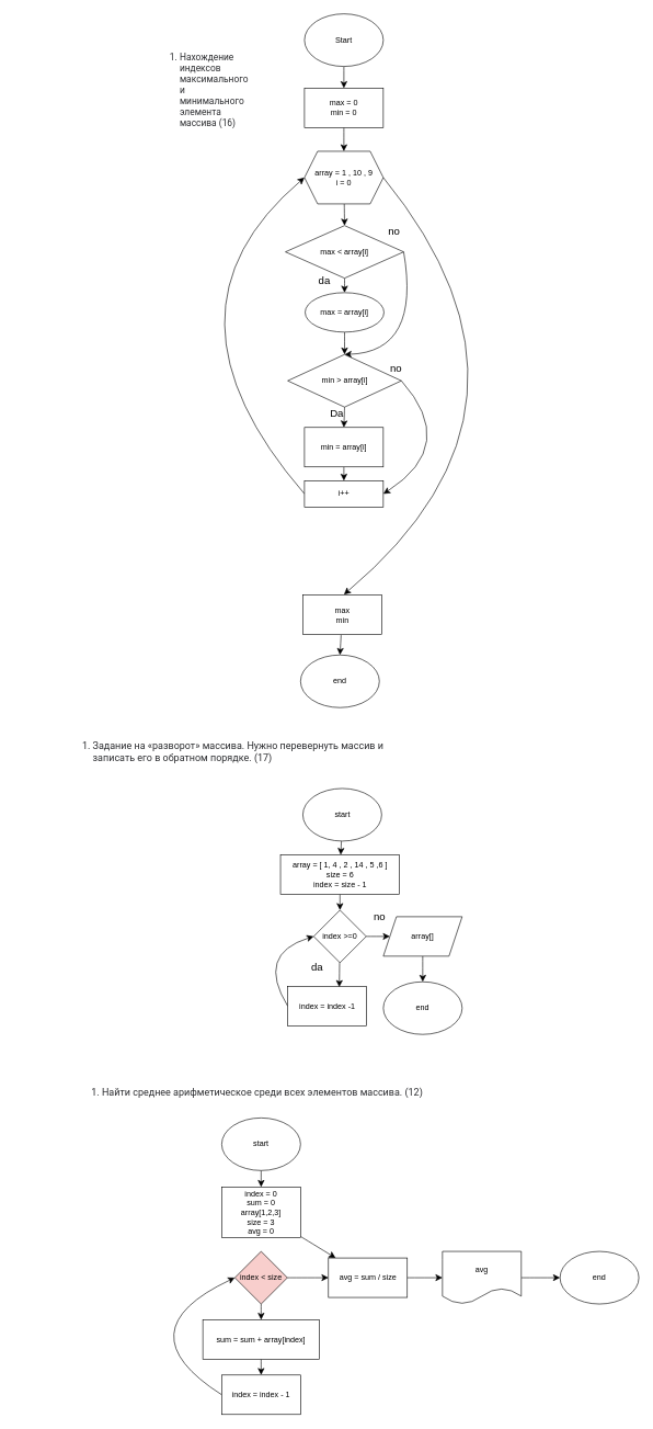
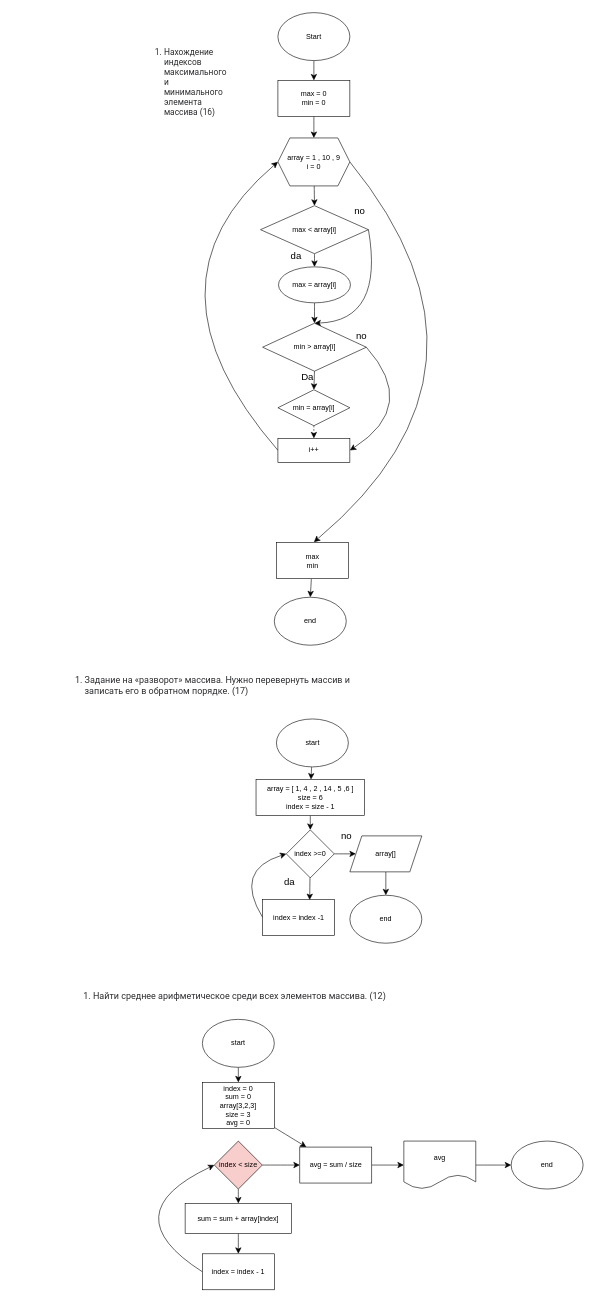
  <mxCell id="0" />
  <mxCell id="1" parent="0" />
  <mxCell id="2" value="&lt;ol style=&quot;box-sizing: border-box; margin-top: 0px; margin-bottom: 10px; color: rgb(44, 45, 48); font-family: Onest, Roboto, &amp;quot;San Francisco&amp;quot;, &amp;quot;Helvetica Neue&amp;quot;, Helvetica, Arial; font-size: 14px; text-align: start; text-wrap: wrap;&quot;&gt;&lt;li style=&quot;box-sizing: border-box;&quot;&gt;Нахождение индексов максимального и минимального элемента массива (16)&lt;/li&gt;&lt;/ol&gt;" style="text;html=1;align=center;verticalAlign=middle;resizable=0;points=[];autosize=1;strokeColor=none;fillColor=none;fontSize=16;" vertex="1" parent="1"><mxGeometry x="20" y="121" width="569" height="39" as="geometry" /></mxCell>
  <mxCell id="3" style="edgeStyle=none;curved=1;rounded=0;orthogonalLoop=1;jettySize=auto;html=1;fontSize=12;startSize=8;endSize=8;" edge="1" parent="1" source="4" target="6"><mxGeometry relative="1" as="geometry" /></mxCell>
  <mxCell id="4" value="Start" style="ellipse;whiteSpace=wrap;html=1;" vertex="1" parent="1"><mxGeometry x="463" y="20" width="120" height="80" as="geometry" /></mxCell>
  <mxCell id="5" style="edgeStyle=none;curved=1;rounded=0;orthogonalLoop=1;jettySize=auto;html=1;entryX=0.5;entryY=0;entryDx=0;entryDy=0;fontSize=12;startSize=8;endSize=8;" edge="1" parent="1" source="6" target="9"><mxGeometry relative="1" as="geometry" /></mxCell>
  <mxCell id="6" value="max = 0&lt;div&gt;min = 0&lt;/div&gt;" style="rounded=0;whiteSpace=wrap;html=1;" vertex="1" parent="1"><mxGeometry x="463" y="133" width="120" height="60" as="geometry" /></mxCell>
  <mxCell id="7" style="edgeStyle=none;curved=1;rounded=0;orthogonalLoop=1;jettySize=auto;html=1;entryX=0.5;entryY=0;entryDx=0;entryDy=0;fontSize=12;startSize=8;endSize=8;" edge="1" parent="1" source="9" target="12"><mxGeometry relative="1" as="geometry" /></mxCell>
  <mxCell id="8" style="edgeStyle=none;curved=1;rounded=0;orthogonalLoop=1;jettySize=auto;html=1;fontSize=12;startSize=8;endSize=8;exitX=1;exitY=0.5;exitDx=0;exitDy=0;" edge="1" parent="1" source="9"><mxGeometry relative="1" as="geometry"><mxPoint x="523" y="903" as="targetPoint" /><Array as="points"><mxPoint x="865" y="615" /></Array></mxGeometry></mxCell>
  <mxCell id="9" value="array = 1 , 10 , 9&lt;div&gt;i = 0&lt;/div&gt;" style="shape=hexagon;perimeter=hexagonPerimeter2;whiteSpace=wrap;html=1;fixedSize=1;" vertex="1" parent="1"><mxGeometry x="463" y="229" width="120" height="80" as="geometry" /></mxCell>
  <mxCell id="10" style="edgeStyle=none;curved=1;rounded=0;orthogonalLoop=1;jettySize=auto;html=1;exitX=0.5;exitY=1;exitDx=0;exitDy=0;entryX=0.5;entryY=0;entryDx=0;entryDy=0;fontSize=12;startSize=8;endSize=8;" edge="1" parent="1" source="12" target="14"><mxGeometry relative="1" as="geometry" /></mxCell>
  <mxCell id="11" style="edgeStyle=none;curved=1;rounded=0;orthogonalLoop=1;jettySize=auto;html=1;exitX=1;exitY=0.5;exitDx=0;exitDy=0;fontSize=12;startSize=8;endSize=8;entryX=0.5;entryY=0;entryDx=0;entryDy=0;" edge="1" parent="1" source="12" target="17"><mxGeometry relative="1" as="geometry"><mxPoint x="605" y="533" as="targetPoint" /><Array as="points"><mxPoint x="640" y="534" /></Array></mxGeometry></mxCell>
  <mxCell id="12" value="max &amp;lt; array[i]" style="rhombus;whiteSpace=wrap;html=1;" vertex="1" parent="1"><mxGeometry x="434" y="342" width="180" height="80" as="geometry" /></mxCell>
  <mxCell id="13" style="edgeStyle=none;curved=1;rounded=0;orthogonalLoop=1;jettySize=auto;html=1;exitX=0.5;exitY=1;exitDx=0;exitDy=0;fontSize=12;startSize=8;endSize=8;" edge="1" parent="1" source="14" target="17"><mxGeometry relative="1" as="geometry" /></mxCell>
  <mxCell id="14" value="max = array[i]" style="ellipse;whiteSpace=wrap;html=1;" vertex="1" parent="1"><mxGeometry x="464" y="444" width="120" height="60" as="geometry" /></mxCell>
  <mxCell id="15" style="edgeStyle=none;curved=1;rounded=0;orthogonalLoop=1;jettySize=auto;html=1;exitX=0.5;exitY=1;exitDx=0;exitDy=0;entryX=0.5;entryY=0;entryDx=0;entryDy=0;fontSize=12;startSize=8;endSize=8;" edge="1" parent="1" source="17" target="19"><mxGeometry relative="1" as="geometry" /></mxCell>
  <mxCell id="16" style="edgeStyle=none;curved=1;rounded=0;orthogonalLoop=1;jettySize=auto;html=1;entryX=1;entryY=0.5;entryDx=0;entryDy=0;fontSize=12;startSize=8;endSize=8;exitX=1;exitY=0.5;exitDx=0;exitDy=0;" edge="1" parent="1" source="17" target="21"><mxGeometry relative="1" as="geometry"><Array as="points"><mxPoint x="698" y="676" /></Array></mxGeometry></mxCell>
  <mxCell id="17" value="min &amp;gt; array[i]" style="rhombus;whiteSpace=wrap;html=1;" vertex="1" parent="1"><mxGeometry x="437.5" y="538" width="173" height="80" as="geometry" /></mxCell>
- <mxCell id="18" style="edgeStyle=none;curved=1;rounded=0;orthogonalLoop=1;jettySize=auto;html=1;fontSize=12;startSize=8;endSize=8;" edge="1" parent="1" source="19" target="21"><mxGeometry relative="1" as="geometry" /></mxCell>
- <mxCell id="19" value="min = array[i]" style="rounded=0;whiteSpace=wrap;html=1;" vertex="1" parent="1"><mxGeometry x="463" y="649" width="120" height="60" as="geometry" /></mxCell>
+ <mxCell id="18" style="edgeStyle=none;curved=1;rounded=0;orthogonalLoop=1;jettySize=auto;html=1;fontSize=12;startSize=8;endSize=8;dashed=1;" edge="1" parent="1" source="19" target="21"><mxGeometry relative="1" as="geometry" /></mxCell>
+ <mxCell id="19" value="min = array[i]" style="rhombus;whiteSpace=wrap;html=1;" vertex="1" parent="1"><mxGeometry x="463" y="649" width="120" height="60" as="geometry" /></mxCell>
  <mxCell id="20" style="edgeStyle=none;curved=1;rounded=0;orthogonalLoop=1;jettySize=auto;html=1;entryX=0;entryY=0.5;entryDx=0;entryDy=0;fontSize=12;startSize=8;endSize=8;exitX=0;exitY=0.5;exitDx=0;exitDy=0;" edge="1" parent="1" source="21" target="9"><mxGeometry relative="1" as="geometry"><mxPoint x="461" y="760" as="sourcePoint" /><Array as="points"><mxPoint x="223" y="473" /></Array></mxGeometry></mxCell>
  <mxCell id="21" value="i++" style="rounded=0;whiteSpace=wrap;html=1;" vertex="1" parent="1"><mxGeometry x="463" y="730" width="120" height="40" as="geometry" /></mxCell>
  <mxCell id="22" value="Da" style="text;html=1;align=center;verticalAlign=middle;resizable=0;points=[];autosize=1;strokeColor=none;fillColor=none;fontSize=16;" vertex="1" parent="1"><mxGeometry x="492.5" y="612.5" width="38" height="31" as="geometry" /></mxCell>
  <mxCell id="23" value="da" style="text;html=1;align=center;verticalAlign=middle;resizable=0;points=[];autosize=1;strokeColor=none;fillColor=none;fontSize=16;" vertex="1" parent="1"><mxGeometry x="474.5" y="410.5" width="36" height="31" as="geometry" /></mxCell>
  <mxCell id="24" value="no" style="text;html=1;align=center;verticalAlign=middle;resizable=0;points=[];autosize=1;strokeColor=none;fillColor=none;fontSize=16;" vertex="1" parent="1"><mxGeometry x="580.5" y="334.5" width="36" height="31" as="geometry" /></mxCell>
  <mxCell id="25" value="no" style="text;html=1;align=center;verticalAlign=middle;resizable=0;points=[];autosize=1;strokeColor=none;fillColor=none;fontSize=16;" vertex="1" parent="1"><mxGeometry x="583.5" y="542.5" width="36" height="31" as="geometry" /></mxCell>
  <mxCell id="26" style="edgeStyle=none;curved=1;rounded=0;orthogonalLoop=1;jettySize=auto;html=1;entryX=0.5;entryY=0;entryDx=0;entryDy=0;fontSize=12;startSize=8;endSize=8;" edge="1" parent="1" source="27" target="28"><mxGeometry relative="1" as="geometry" /></mxCell>
  <mxCell id="27" value="max&lt;div&gt;min&lt;/div&gt;" style="rounded=0;whiteSpace=wrap;html=1;" vertex="1" parent="1"><mxGeometry x="460.5" y="904" width="120" height="60" as="geometry" /></mxCell>
  <mxCell id="28" value="end" style="ellipse;whiteSpace=wrap;html=1;" vertex="1" parent="1"><mxGeometry x="457" y="995" width="120" height="80" as="geometry" /></mxCell>
  <mxCell id="29" value="&lt;ol style=&quot;box-sizing: border-box; margin-top: 0px; margin-bottom: 10px; color: rgb(44, 45, 48); font-family: Onest, Roboto, &amp;quot;San Francisco&amp;quot;, &amp;quot;Helvetica Neue&amp;quot;, Helvetica, Arial; font-size: 15px; font-style: normal; font-variant-ligatures: normal; font-variant-caps: normal; font-weight: 400; letter-spacing: normal; orphans: 2; text-align: start; text-indent: 0px; text-transform: none; widows: 2; word-spacing: 0px; -webkit-text-stroke-width: 0px; white-space: normal; background-color: rgb(255, 255, 255); text-decoration-thickness: initial; text-decoration-style: initial; text-decoration-color: initial;&quot;&gt;&lt;li style=&quot;box-sizing: border-box;&quot;&gt;Задание на «разворот» массива. Нужно перевернуть массив и записать его в обратном порядке. (17)&lt;/li&gt;&lt;/ol&gt;&lt;br class=&quot;Apple-interchange-newline&quot;&gt;" style="text;whiteSpace=wrap;html=1;" vertex="1" parent="1"><mxGeometry x="99" y="1118" width="550" height="82" as="geometry" /></mxCell>
  <mxCell id="30" style="edgeStyle=none;curved=1;rounded=0;orthogonalLoop=1;jettySize=auto;html=1;fontSize=12;startSize=8;endSize=8;" edge="1" parent="1" source="31" target="33"><mxGeometry relative="1" as="geometry" /></mxCell>
  <mxCell id="31" value="start" style="ellipse;whiteSpace=wrap;html=1;" vertex="1" parent="1"><mxGeometry x="460.5" y="1198" width="120" height="80" as="geometry" /></mxCell>
  <mxCell id="32" style="edgeStyle=none;curved=1;rounded=0;orthogonalLoop=1;jettySize=auto;html=1;fontSize=12;startSize=8;endSize=8;" edge="1" parent="1" source="33" target="35"><mxGeometry relative="1" as="geometry" /></mxCell>
  <mxCell id="33" value="array = [ 1, 4 , 2 , 14 , 5 ,6 ]&lt;div&gt;size = 6&lt;/div&gt;&lt;div&gt;index = size - 1&lt;/div&gt;" style="rounded=0;whiteSpace=wrap;html=1;" vertex="1" parent="1"><mxGeometry x="426.5" y="1299" width="181" height="60" as="geometry" /></mxCell>
  <mxCell id="34" style="edgeStyle=none;curved=1;rounded=0;orthogonalLoop=1;jettySize=auto;html=1;entryX=0;entryY=0.5;entryDx=0;entryDy=0;fontSize=12;startSize=8;endSize=8;" edge="1" parent="1" source="35" target="37"><mxGeometry relative="1" as="geometry" /></mxCell>
  <mxCell id="35" value="index &amp;gt;=0" style="rhombus;whiteSpace=wrap;html=1;" vertex="1" parent="1"><mxGeometry x="477" y="1383" width="80" height="80" as="geometry" /></mxCell>
  <mxCell id="36" style="edgeStyle=none;curved=1;rounded=0;orthogonalLoop=1;jettySize=auto;html=1;fontSize=12;startSize=8;endSize=8;" edge="1" parent="1" source="37" target="38"><mxGeometry relative="1" as="geometry" /></mxCell>
  <mxCell id="37" value="array[]" style="shape=parallelogram;perimeter=parallelogramPerimeter;whiteSpace=wrap;html=1;fixedSize=1;" vertex="1" parent="1"><mxGeometry x="583" y="1393" width="120" height="60" as="geometry" /></mxCell>
  <mxCell id="38" value="end" style="ellipse;whiteSpace=wrap;html=1;" vertex="1" parent="1"><mxGeometry x="583" y="1492" width="120" height="80" as="geometry" /></mxCell>
  <mxCell id="39" style="edgeStyle=none;curved=1;rounded=0;orthogonalLoop=1;jettySize=auto;html=1;exitX=0;exitY=0.5;exitDx=0;exitDy=0;entryX=0;entryY=0.5;entryDx=0;entryDy=0;fontSize=12;startSize=8;endSize=8;" edge="1" parent="1" source="40" target="35"><mxGeometry relative="1" as="geometry"><Array as="points"><mxPoint x="389" y="1450" /></Array></mxGeometry></mxCell>
  <mxCell id="40" value="index = index -1" style="rounded=0;whiteSpace=wrap;html=1;" vertex="1" parent="1"><mxGeometry x="437.5" y="1499" width="120" height="60" as="geometry" /></mxCell>
  <mxCell id="41" style="edgeStyle=none;curved=1;rounded=0;orthogonalLoop=1;jettySize=auto;html=1;entryX=0.654;entryY=0.017;entryDx=0;entryDy=0;entryPerimeter=0;fontSize=12;startSize=8;endSize=8;" edge="1" parent="1" source="35" target="40"><mxGeometry relative="1" as="geometry" /></mxCell>
  <mxCell id="42" value="da" style="text;html=1;align=center;verticalAlign=middle;resizable=0;points=[];autosize=1;strokeColor=none;fillColor=none;fontSize=16;" vertex="1" parent="1"><mxGeometry x="463.5" y="1454.5" width="36" height="31" as="geometry" /></mxCell>
  <mxCell id="43" value="no" style="text;html=1;align=center;verticalAlign=middle;resizable=0;points=[];autosize=1;strokeColor=none;fillColor=none;fontSize=16;" vertex="1" parent="1"><mxGeometry x="558.5" y="1377.5" width="36" height="31" as="geometry" /></mxCell>
  <mxCell id="44" value="&lt;ol style=&quot;box-sizing: border-box; margin-top: 0px; margin-bottom: 10px; color: rgb(44, 45, 48); font-family: Onest, Roboto, &amp;quot;San Francisco&amp;quot;, &amp;quot;Helvetica Neue&amp;quot;, Helvetica, Arial; font-size: 15px; font-style: normal; font-variant-ligatures: normal; font-variant-caps: normal; font-weight: 400; letter-spacing: normal; orphans: 2; text-align: start; text-indent: 0px; text-transform: none; widows: 2; word-spacing: 0px; -webkit-text-stroke-width: 0px; white-space: normal; background-color: rgb(255, 255, 255); text-decoration-thickness: initial; text-decoration-style: initial; text-decoration-color: initial;&quot;&gt;&lt;li style=&quot;box-sizing: border-box;&quot;&gt;Найти среднее арифметическое среди всех элементов массива. (12)&lt;/li&gt;&lt;/ol&gt;" style="text;whiteSpace=wrap;html=1;" vertex="1" parent="1"><mxGeometry x="113" y="1644" width="550" height="68" as="geometry" /></mxCell>
  <mxCell id="45" style="edgeStyle=none;curved=1;rounded=0;orthogonalLoop=1;jettySize=auto;html=1;entryX=0.5;entryY=0;entryDx=0;entryDy=0;fontSize=12;startSize=8;endSize=8;" edge="1" parent="1" source="46" target="48"><mxGeometry relative="1" as="geometry" /></mxCell>
  <mxCell id="46" value="start" style="ellipse;whiteSpace=wrap;html=1;" vertex="1" parent="1"><mxGeometry x="337" y="1699" width="120" height="80" as="geometry" /></mxCell>
  <mxCell id="47" style="edgeStyle=none;curved=1;rounded=0;orthogonalLoop=1;jettySize=auto;html=1;fontSize=12;startSize=8;endSize=8;" edge="1" parent="1" source="48" target="57"><mxGeometry relative="1" as="geometry" /></mxCell>
- <mxCell id="48" value="index = 0&lt;div&gt;sum = 0&lt;/div&gt;&lt;div&gt;array[1,2,3]&lt;/div&gt;&lt;div&gt;size = 3&lt;/div&gt;&lt;div&gt;avg = 0&lt;/div&gt;" style="rounded=0;whiteSpace=wrap;html=1;" vertex="1" parent="1"><mxGeometry x="337" y="1804" width="120" height="77" as="geometry" /></mxCell>
+ <mxCell id="48" value="index = 0&lt;div&gt;sum = 0&lt;/div&gt;&lt;div&gt;array[3,2,3]&lt;/div&gt;&lt;div&gt;size = 3&lt;/div&gt;&lt;div&gt;avg = 0&lt;/div&gt;" style="rounded=0;whiteSpace=wrap;html=1;" vertex="1" parent="1"><mxGeometry x="337" y="1804" width="120" height="77" as="geometry" /></mxCell>
  <mxCell id="49" style="edgeStyle=none;curved=1;rounded=0;orthogonalLoop=1;jettySize=auto;html=1;entryX=0.5;entryY=0;entryDx=0;entryDy=0;fontSize=12;startSize=8;endSize=8;" edge="1" parent="1" source="51" target="53"><mxGeometry relative="1" as="geometry" /></mxCell>
  <mxCell id="50" value="" style="edgeStyle=none;curved=1;rounded=0;orthogonalLoop=1;jettySize=auto;html=1;fontSize=12;startSize=8;endSize=8;" edge="1" parent="1" source="51" target="57"><mxGeometry relative="1" as="geometry" /></mxCell>
  <mxCell id="51" value="index &amp;lt; size" style="rhombus;whiteSpace=wrap;html=1;fillColor=#f8cecc;" vertex="1" parent="1"><mxGeometry x="357" y="1902" width="80" height="80" as="geometry" /></mxCell>
  <mxCell id="52" style="edgeStyle=none;curved=1;rounded=0;orthogonalLoop=1;jettySize=auto;html=1;entryX=0.5;entryY=0;entryDx=0;entryDy=0;fontSize=12;startSize=8;endSize=8;" edge="1" parent="1" source="53" target="55"><mxGeometry relative="1" as="geometry" /></mxCell>
- <mxCell id="53" value="sum = sum + array[index]" style="rounded=0;whiteSpace=wrap;html=1;" vertex="1" parent="1"><mxGeometry x="308.25" y="2006" width="177.5" height="60" as="geometry" /></mxCell>
+ <mxCell id="53" value="sum = sum + array[index]" style="rounded=0;whiteSpace=wrap;html=1;" vertex="1" parent="1"><mxGeometry x="308.25" y="2006" width="177.5" height="50" as="geometry" /></mxCell>
  <mxCell id="54" style="edgeStyle=none;curved=1;rounded=0;orthogonalLoop=1;jettySize=auto;html=1;exitX=0;exitY=0.5;exitDx=0;exitDy=0;entryX=0;entryY=0.5;entryDx=0;entryDy=0;fontSize=12;startSize=8;endSize=8;" edge="1" parent="1" source="55" target="51"><mxGeometry relative="1" as="geometry"><Array as="points"><mxPoint x="185" y="2023" /></Array></mxGeometry></mxCell>
  <mxCell id="55" value="index = index - 1" style="rounded=0;whiteSpace=wrap;html=1;" vertex="1" parent="1"><mxGeometry x="337" y="2090" width="120" height="60" as="geometry" /></mxCell>
  <mxCell id="56" style="edgeStyle=none;curved=1;rounded=0;orthogonalLoop=1;jettySize=auto;html=1;entryX=0;entryY=0.5;entryDx=0;entryDy=0;fontSize=12;startSize=8;endSize=8;" edge="1" parent="1" source="57" target="59"><mxGeometry relative="1" as="geometry" /></mxCell>
  <mxCell id="57" value="avg = sum / size" style="whiteSpace=wrap;html=1;" vertex="1" parent="1"><mxGeometry x="499.5" y="1912" width="120" height="60" as="geometry" /></mxCell>
  <mxCell id="58" style="edgeStyle=none;curved=1;rounded=0;orthogonalLoop=1;jettySize=auto;html=1;entryX=0;entryY=0.5;entryDx=0;entryDy=0;fontSize=12;startSize=8;endSize=8;" edge="1" parent="1" source="59" target="60"><mxGeometry relative="1" as="geometry" /></mxCell>
  <mxCell id="59" value="avg" style="shape=document;whiteSpace=wrap;html=1;boundedLbl=1;" vertex="1" parent="1"><mxGeometry x="673" y="1902" width="120" height="80" as="geometry" /></mxCell>
  <mxCell id="60" value="end" style="ellipse;whiteSpace=wrap;html=1;" vertex="1" parent="1"><mxGeometry x="852" y="1902" width="120" height="80" as="geometry" /></mxCell>
